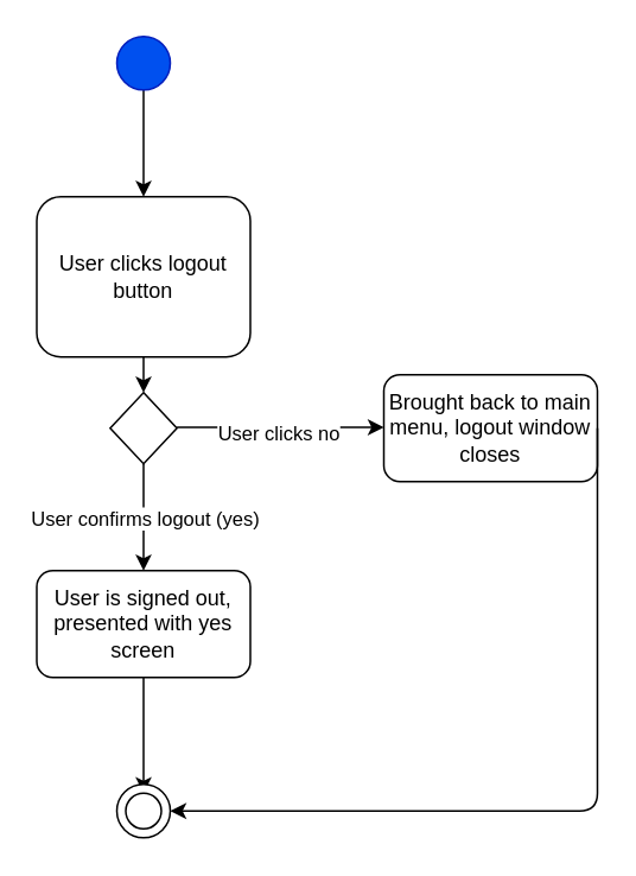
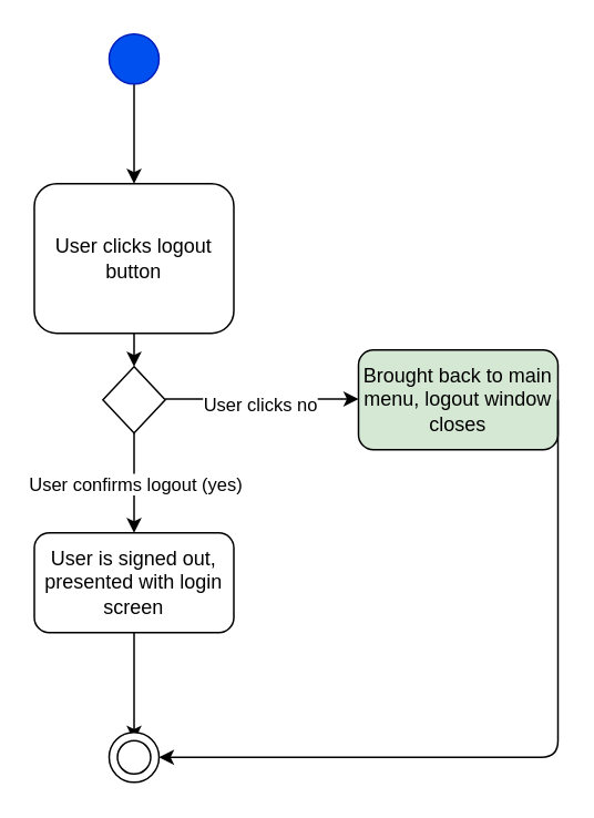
  <mxCell id="0" />
  <mxCell id="1" parent="0" />
  <mxCell id="2" value="" style="edgeStyle=orthogonalEdgeStyle;rounded=0;orthogonalLoop=1;jettySize=auto;html=1;" edge="1" parent="1" source="3" target="6"><mxGeometry relative="1" as="geometry" /></mxCell>
  <mxCell id="3" value="User clicks logout button" style="rounded=1;whiteSpace=wrap;html=1;" vertex="1" parent="1"><mxGeometry x="20" y="110" width="120" height="90" as="geometry" /></mxCell>
  <mxCell id="4" value="" style="edgeStyle=orthogonalEdgeStyle;rounded=0;orthogonalLoop=1;jettySize=auto;html=1;" edge="1" parent="1" source="5" target="3"><mxGeometry relative="1" as="geometry" /></mxCell>
  <mxCell id="5" value="" style="ellipse;whiteSpace=wrap;html=1;aspect=fixed;fillColor=#0050ef;strokeColor=#001DBC;fontColor=#ffffff;" vertex="1" parent="1"><mxGeometry x="65" y="20" width="30" height="30" as="geometry" /></mxCell>
  <mxCell id="6" value="" style="rhombus;whiteSpace=wrap;html=1;" vertex="1" parent="1"><mxGeometry x="61.25" y="220" width="37.5" height="40" as="geometry" /></mxCell>
  <mxCell id="7" value="" style="endArrow=classic;html=1;exitX=1;exitY=0.5;exitDx=0;exitDy=0;" edge="1" parent="1"><mxGeometry width="50" height="50" relative="1" as="geometry"><mxPoint x="98.75" y="239.5" as="sourcePoint" /><mxPoint x="215" y="239.5" as="targetPoint" /><Array as="points"><mxPoint x="185" y="239.5" /></Array></mxGeometry></mxCell>
  <mxCell id="8" value="User clicks no" style="edgeLabel;html=1;align=center;verticalAlign=middle;resizable=0;points=[];" vertex="1" connectable="0" parent="7"><mxGeometry x="0.484" y="-29" relative="1" as="geometry"><mxPoint x="-29" y="-26" as="offset" /></mxGeometry></mxCell>
  <mxCell id="9" value="" style="endArrow=classic;html=1;exitX=0.5;exitY=1;exitDx=0;exitDy=0;" edge="1" parent="1" source="6"><mxGeometry width="50" height="50" relative="1" as="geometry"><mxPoint x="75" y="370" as="sourcePoint" /><mxPoint x="80" y="320" as="targetPoint" /></mxGeometry></mxCell>
  <mxCell id="10" value="User confirms logout (yes)" style="edgeLabel;html=1;align=center;verticalAlign=middle;resizable=0;points=[];" vertex="1" connectable="0" parent="9"><mxGeometry x="0.667" y="-2" relative="1" as="geometry"><mxPoint x="2" y="-20" as="offset" /></mxGeometry></mxCell>
  <mxCell id="11" value="" style="edgeStyle=orthogonalEdgeStyle;rounded=0;orthogonalLoop=1;jettySize=auto;html=1;" edge="1" parent="1" source="12" target="15"><mxGeometry relative="1" as="geometry" /></mxCell>
- <mxCell id="12" value="User is signed out, presented with yes screen" style="rounded=1;whiteSpace=wrap;html=1;" vertex="1" parent="1"><mxGeometry x="20" y="320" width="120" height="60" as="geometry" /></mxCell>
- <mxCell id="13" value="Brought back to main menu, logout window closes" style="rounded=1;whiteSpace=wrap;html=1;" vertex="1" parent="1"><mxGeometry x="215" y="210" width="120" height="60" as="geometry" /></mxCell>
+ <mxCell id="12" value="User is signed out, presented with login screen" style="rounded=1;whiteSpace=wrap;html=1;" vertex="1" parent="1"><mxGeometry x="20" y="320" width="120" height="60" as="geometry" /></mxCell>
+ <mxCell id="13" value="Brought back to main menu, logout window closes" style="rounded=1;whiteSpace=wrap;html=1;fillColor=#d5e8d4;" vertex="1" parent="1"><mxGeometry x="215" y="210" width="120" height="60" as="geometry" /></mxCell>
  <mxCell id="14" value="" style="ellipse;whiteSpace=wrap;html=1;aspect=fixed;" vertex="1" parent="1"><mxGeometry x="65" y="440" width="30" height="30" as="geometry" /></mxCell>
  <mxCell id="15" value="" style="ellipse;whiteSpace=wrap;html=1;aspect=fixed;" vertex="1" parent="1"><mxGeometry x="70" y="445" width="20" height="20" as="geometry" /></mxCell>
  <mxCell id="16" value="" style="endArrow=classic;html=1;exitX=1;exitY=0.5;exitDx=0;exitDy=0;entryX=1;entryY=0.5;entryDx=0;entryDy=0;" edge="1" parent="1" source="13" target="14"><mxGeometry width="50" height="50" relative="1" as="geometry"><mxPoint x="365" y="340" as="sourcePoint" /><mxPoint x="335" y="450" as="targetPoint" /><Array as="points"><mxPoint x="335" y="455" /></Array></mxGeometry></mxCell>
